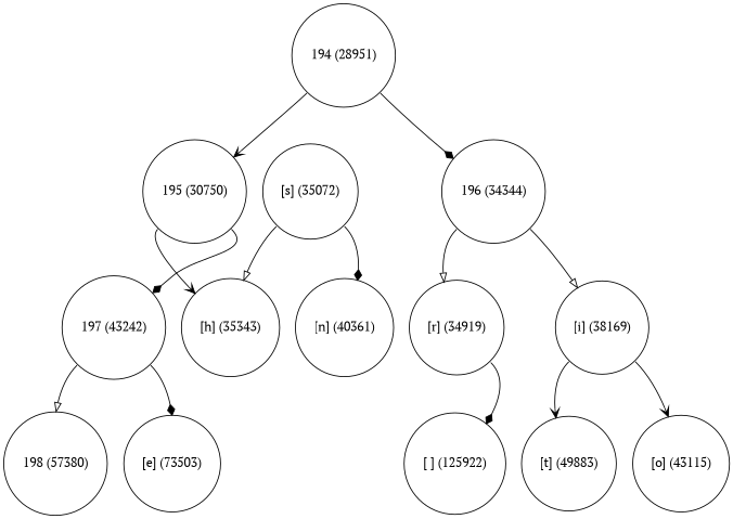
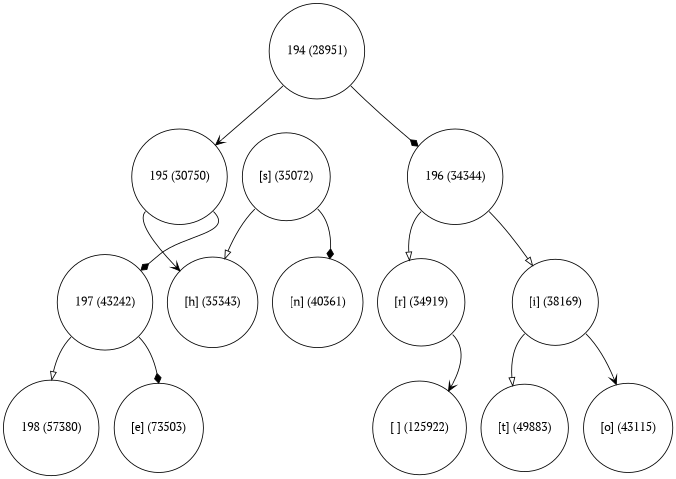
  digraph {
    fontname="PT Serif"
    node [fontname="PT Serif" shape=circle]
    edge [arrowhead=vee fontname="PT Serif" tailport=se]
    n1 [label="194 (28951)" width=0.5]
    n2 [label="195 (30750)" width=0.5]
    n3 [label="196 (34344)" width=0.5]
    n4 [label="197 (43242)" width=0.5]
    n5 [label="[h] (35343)" width=0.5]
    n6 [label="[r] (34919)" width=0.5]
    n7 [label="[i] (38169)" width=0.5]
    n8 [label="[s] (35072)" width=0.5]
    n9 [label="[n] (40361)" width=0.5]
    n10 [label="198 (57380)" width=0.5]
    n11 [label="[e] (73503)" width=0.5]
    n12 [label="[ ] (125922)" width=0.5]
    n13 [label="[t] (49883)" width=0.5]
    n14 [label="[o] (43115)" width=0.5]
    n1 -> n2 [tailport=sw]
    n1 -> n3 [arrowhead=diamond]
    n2 -> n4 [arrowhead=diamond]
    n2 -> n5 [tailport=sw]
    n3 -> n6 [arrowhead=onormal tailport=sw]
    n3 -> n7 [arrowhead=onormal]
    n4 -> n10 [arrowhead=onormal tailport=sw]
    n4 -> n11 [arrowhead=diamond]
-   n6 -> n12 [arrowhead=diamond]
-   n7 -> n13 [tailport=sw]
+   n6 -> n12
+   n7 -> n13 [arrowhead=onormal tailport=sw]
    n7 -> n14
    n8 -> n5 [arrowhead=onormal tailport=sw]
    n8 -> n9 [arrowhead=diamond]
  }
